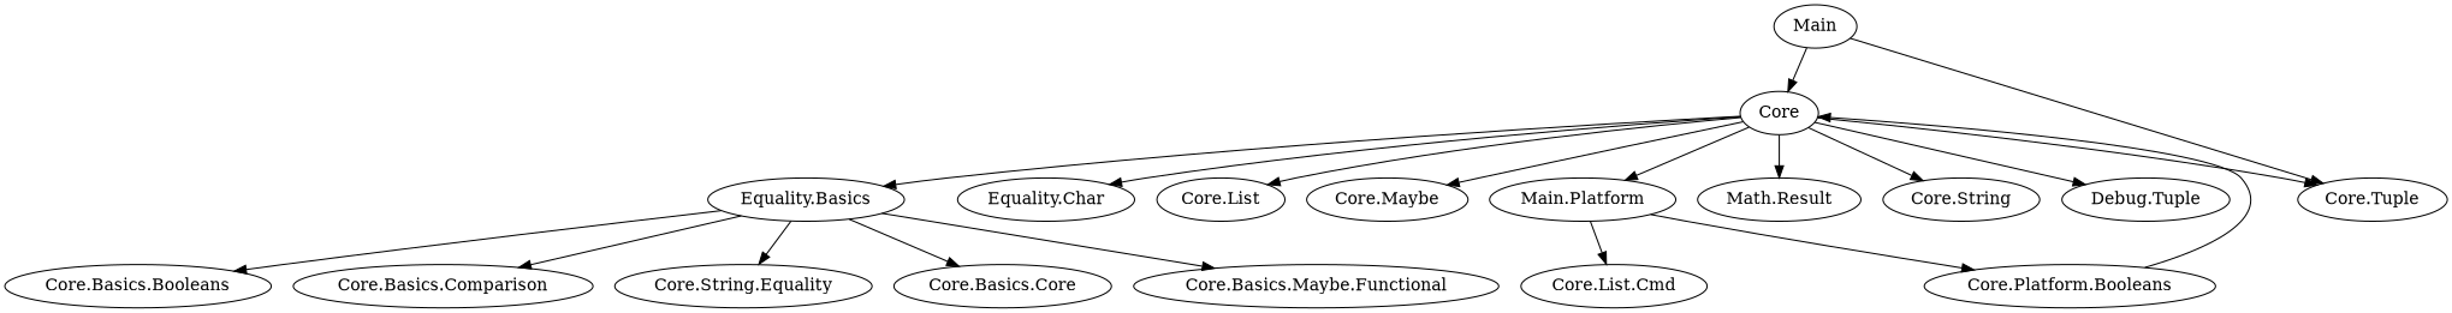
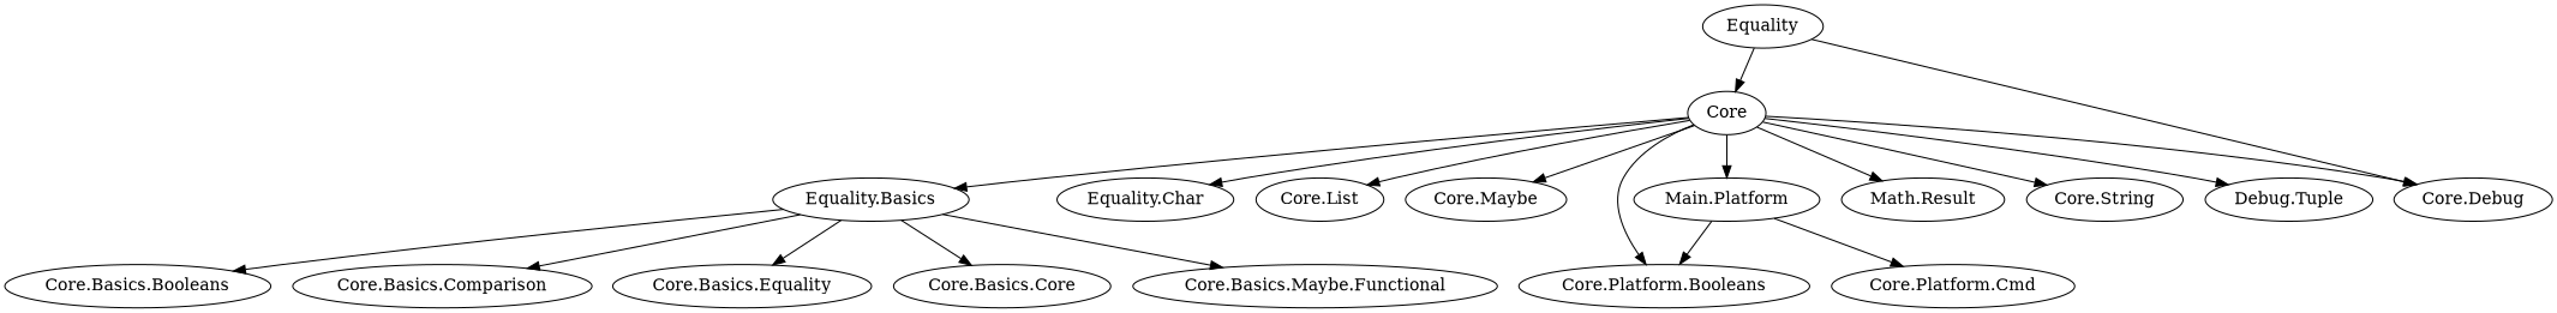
  digraph {
    n1 [label="Equality.Basics"]
    Core
    n3 [label="Equality.Char"]
    "Core.List"
    "Core.Maybe"
    n6 [label="Main.Platform"]
    n7 [label="Core.Platform.Booleans"]
    n8 [label="Math.Result"]
    "Core.String"
    n10 [label="Debug.Tuple"]
-   "Core.Debug" [label="Core.Tuple"]
+   "Core.Debug"
    "Core.Basics.Booleans"
    "Core.Basics.Comparison"
-   "Core.Basics.Equality" [label="Core.String.Equality"]
+   "Core.Basics.Equality"
    n15 [label="Core.Basics.Core"]
    n16 [label="Core.Basics.Maybe.Functional"]
-   "Core.Platform.Cmd" [label="Core.List.Cmd"]
-   Main
+   "Core.Platform.Cmd"
+   Main [label=Equality]
    n1 -> "Core.Basics.Booleans"
    n1 -> "Core.Basics.Comparison"
    n1 -> "Core.Basics.Equality"
    n1 -> n15
    n1 -> n16
    Core -> n1
    Core -> n3
    Core -> "Core.List"
    Core -> "Core.Maybe"
    Core -> n6
-   n7 -> Core
+   Core -> n7
    Core -> n8
    Core -> "Core.String"
    Core -> n10
    Core -> "Core.Debug"
    n6 -> n7
    n6 -> "Core.Platform.Cmd"
    Main -> Core
    Main -> "Core.Debug"
  }
